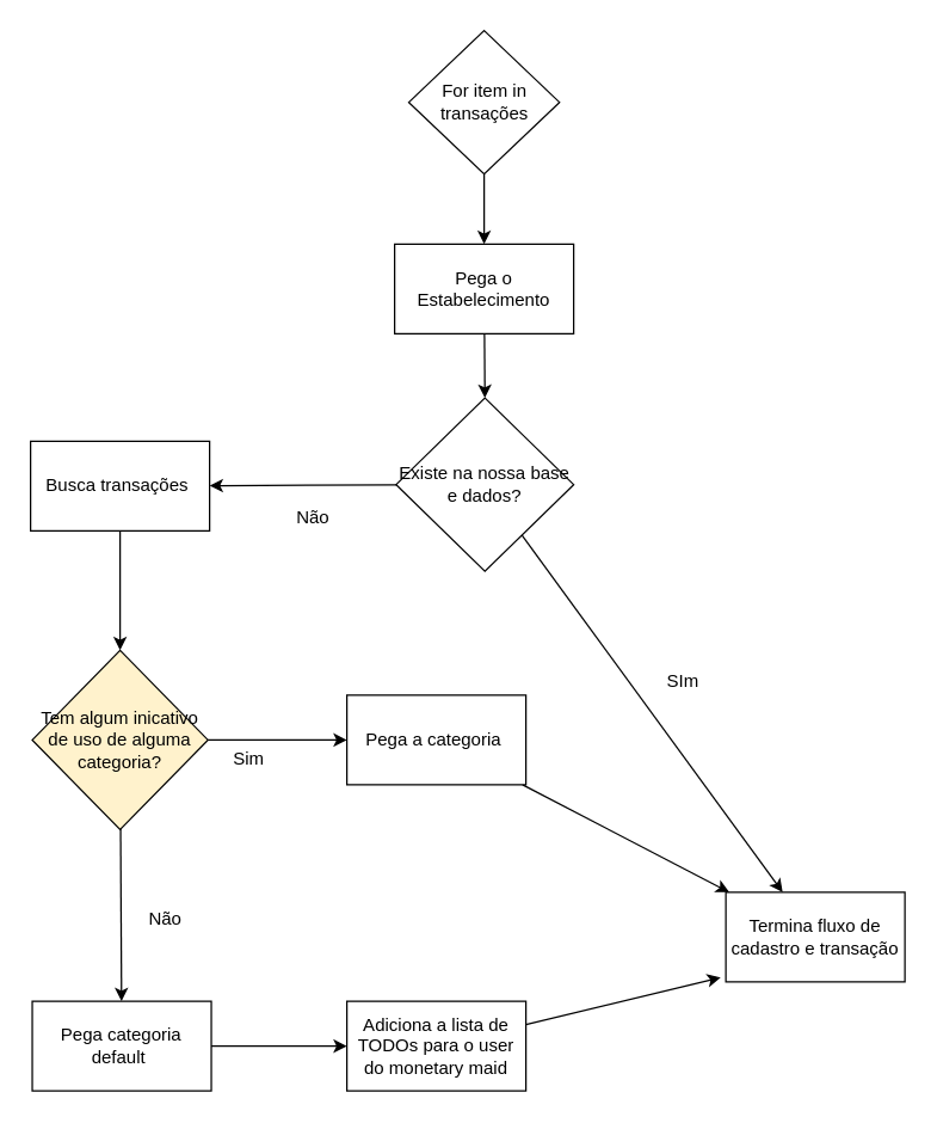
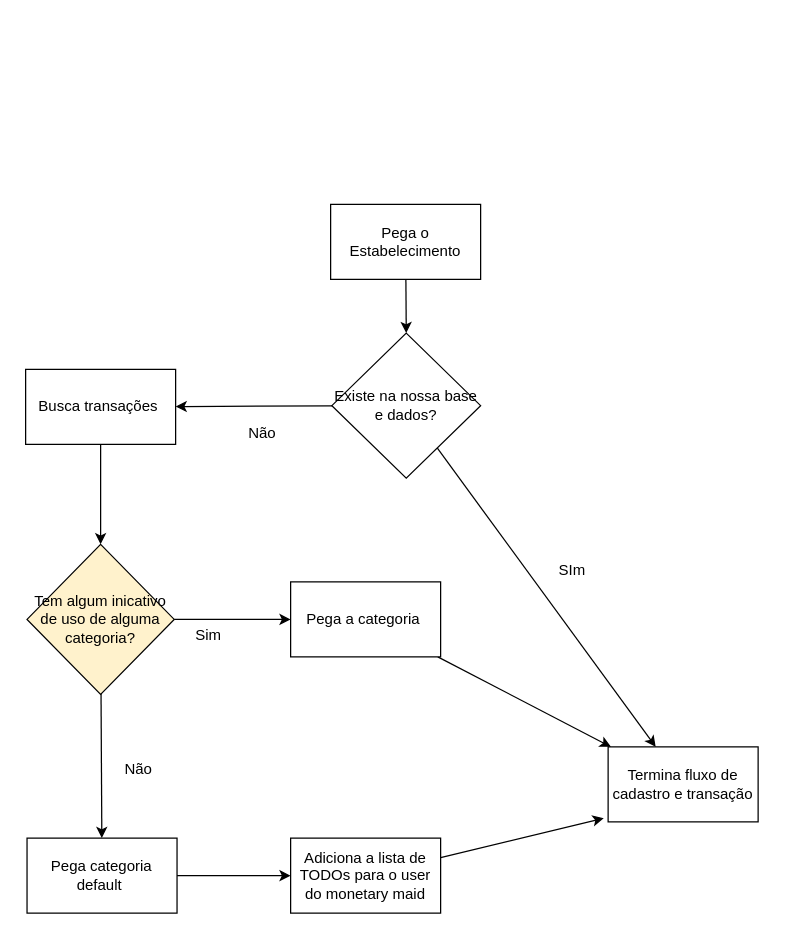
  <mxCell id="0" />
  <mxCell id="1" parent="0" />
  <mxCell id="2" style="edgeStyle=none;html=1;entryX=0.5;entryY=0;entryDx=0;entryDy=0;" parent="1" source="3" target="10" edge="1"><mxGeometry relative="1" as="geometry" /></mxCell>
  <mxCell id="3" value="Pega o Estabelecimento" style="rounded=0;whiteSpace=wrap;html=1;" parent="1" vertex="1"><mxGeometry x="264" y="163" width="120" height="60" as="geometry" /></mxCell>
  <mxCell id="4" style="edgeStyle=none;html=1;" edge="1" parent="1" source="5" target="16"><mxGeometry relative="1" as="geometry" /></mxCell>
  <mxCell id="5" value="Busca transações&amp;nbsp;" style="rounded=0;whiteSpace=wrap;html=1;" parent="1" vertex="1"><mxGeometry x="20" y="295" width="120" height="60" as="geometry" /></mxCell>
- <mxCell id="6" style="edgeStyle=none;html=1;entryX=0.5;entryY=0;entryDx=0;entryDy=0;" parent="1" source="7" target="3" edge="1"><mxGeometry relative="1" as="geometry" /></mxCell>
- <mxCell id="7" value="For item in transações" style="rhombus;whiteSpace=wrap;html=1;" parent="1" vertex="1"><mxGeometry x="273.5" y="20" width="101" height="96" as="geometry" /></mxCell>
  <mxCell id="8" style="edgeStyle=none;html=1;" parent="1" source="10" target="5" edge="1"><mxGeometry relative="1" as="geometry" /></mxCell>
  <mxCell id="9" style="edgeStyle=none;html=1;" edge="1" parent="1" source="10" target="13"><mxGeometry relative="1" as="geometry" /></mxCell>
  <mxCell id="10" value="Existe na nossa base e dados?&lt;br&gt;" style="rhombus;whiteSpace=wrap;html=1;" parent="1" vertex="1"><mxGeometry x="265" y="266" width="119" height="116" as="geometry" /></mxCell>
  <mxCell id="11" value="SIm&lt;br&gt;" style="text;html=1;align=center;verticalAlign=middle;resizable=0;points=[];autosize=1;strokeColor=none;fillColor=none;" parent="1" vertex="1"><mxGeometry x="441" y="447" width="32" height="18" as="geometry" /></mxCell>
  <mxCell id="12" value="Não" style="text;html=1;align=center;verticalAlign=middle;resizable=0;points=[];autosize=1;strokeColor=none;fillColor=none;" parent="1" vertex="1"><mxGeometry x="192" y="337" width="33" height="18" as="geometry" /></mxCell>
  <mxCell id="13" value="Termina fluxo de cadastro e transação" style="rounded=0;whiteSpace=wrap;html=1;" vertex="1" parent="1"><mxGeometry x="486" y="597" width="120" height="60" as="geometry" /></mxCell>
  <mxCell id="14" style="edgeStyle=none;html=1;entryX=0;entryY=0.5;entryDx=0;entryDy=0;" edge="1" parent="1" source="16" target="18"><mxGeometry relative="1" as="geometry" /></mxCell>
  <mxCell id="15" style="edgeStyle=none;html=1;" edge="1" parent="1" source="16" target="22"><mxGeometry relative="1" as="geometry" /></mxCell>
  <mxCell id="16" value="Tem algum inicativo de uso de alguma categoria?" style="rhombus;whiteSpace=wrap;html=1;fillColor=#fff2cc;" vertex="1" parent="1"><mxGeometry x="21.13" y="435" width="117.75" height="120" as="geometry" /></mxCell>
  <mxCell id="17" style="edgeStyle=none;html=1;" edge="1" parent="1" source="18" target="13"><mxGeometry relative="1" as="geometry" /></mxCell>
  <mxCell id="18" value="Pega a categoria&amp;nbsp;" style="rounded=0;whiteSpace=wrap;html=1;" vertex="1" parent="1"><mxGeometry x="232" y="465" width="120" height="60" as="geometry" /></mxCell>
  <mxCell id="19" value="Sim" style="text;html=1;align=center;verticalAlign=middle;resizable=0;points=[];autosize=1;strokeColor=none;fillColor=none;" vertex="1" parent="1"><mxGeometry x="150" y="499" width="31" height="18" as="geometry" /></mxCell>
  <mxCell id="20" value="Não" style="text;html=1;align=center;verticalAlign=middle;resizable=0;points=[];autosize=1;strokeColor=none;fillColor=none;" vertex="1" parent="1"><mxGeometry x="93" y="606" width="33" height="18" as="geometry" /></mxCell>
  <mxCell id="21" style="edgeStyle=none;html=1;" edge="1" parent="1" source="22" target="24"><mxGeometry relative="1" as="geometry" /></mxCell>
  <mxCell id="22" value="Pega categoria default&amp;nbsp;" style="rounded=0;whiteSpace=wrap;html=1;" vertex="1" parent="1"><mxGeometry x="21.13" y="670" width="120" height="60" as="geometry" /></mxCell>
  <mxCell id="23" style="edgeStyle=none;html=1;" edge="1" parent="1" source="24"><mxGeometry relative="1" as="geometry"><mxPoint x="482.515" y="654.049" as="targetPoint" /></mxGeometry></mxCell>
  <mxCell id="24" value="Adiciona a lista de TODOs para o user do monetary maid" style="rounded=0;whiteSpace=wrap;html=1;" vertex="1" parent="1"><mxGeometry x="232" y="670" width="120" height="60" as="geometry" /></mxCell>
